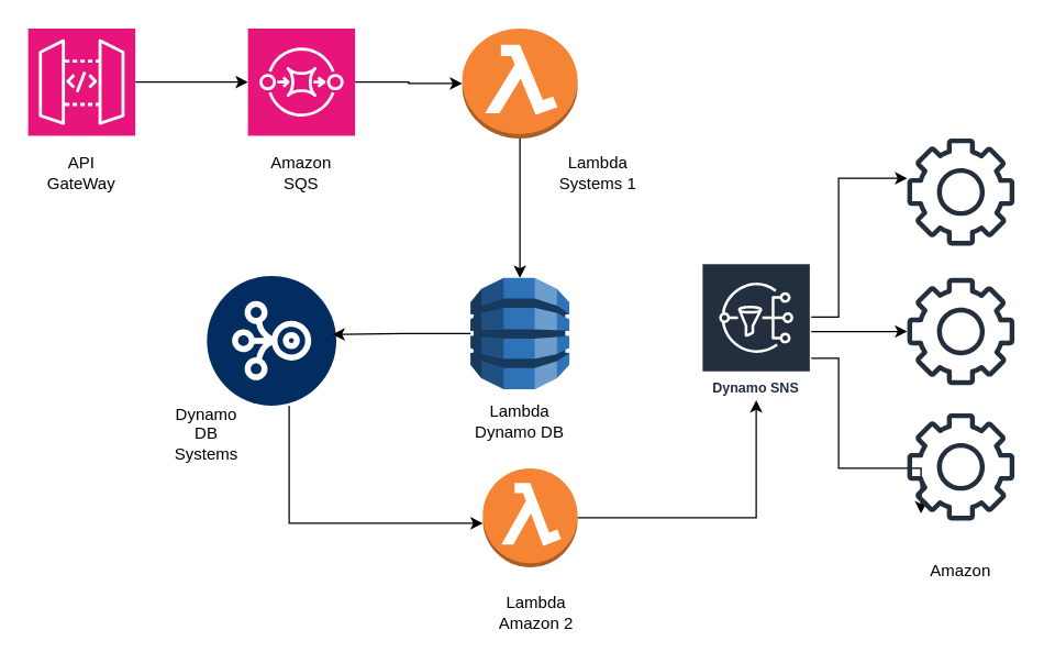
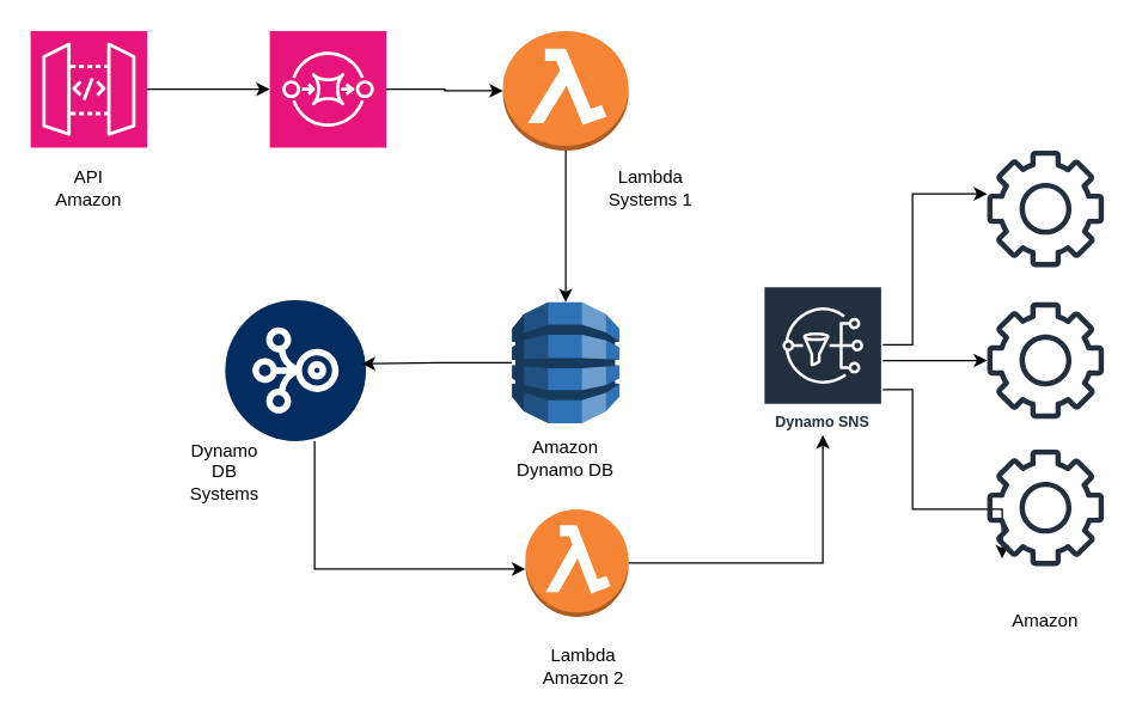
  <mxCell id="0" />
  <mxCell id="1" parent="0" />
  <mxCell id="2" value="" style="edgeStyle=orthogonalEdgeStyle;rounded=0;orthogonalLoop=1;jettySize=auto;html=1;" edge="1" parent="1" source="3" target="4"><mxGeometry relative="1" as="geometry" /></mxCell>
  <mxCell id="3" value="" style="sketch=0;points=[[0,0,0],[0.25,0,0],[0.5,0,0],[0.75,0,0],[1,0,0],[0,1,0],[0.25,1,0],[0.5,1,0],[0.75,1,0],[1,1,0],[0,0.25,0],[0,0.5,0],[0,0.75,0],[1,0.25,0],[1,0.5,0],[1,0.75,0]];outlineConnect=0;fontColor=#232F3E;fillColor=#E7157B;strokeColor=#ffffff;dashed=0;verticalLabelPosition=bottom;verticalAlign=top;align=center;html=1;fontSize=12;fontStyle=0;aspect=fixed;shape=mxgraph.aws4.resourceIcon;resIcon=mxgraph.aws4.api_gateway;" vertex="1" parent="1"><mxGeometry x="20" y="20" width="78" height="78" as="geometry" /></mxCell>
  <mxCell id="4" value="" style="sketch=0;points=[[0,0,0],[0.25,0,0],[0.5,0,0],[0.75,0,0],[1,0,0],[0,1,0],[0.25,1,0],[0.5,1,0],[0.75,1,0],[1,1,0],[0,0.25,0],[0,0.5,0],[0,0.75,0],[1,0.25,0],[1,0.5,0],[1,0.75,0]];outlineConnect=0;fontColor=#232F3E;fillColor=#E7157B;strokeColor=#ffffff;dashed=0;verticalLabelPosition=bottom;verticalAlign=top;align=center;html=1;fontSize=12;fontStyle=0;aspect=fixed;shape=mxgraph.aws4.resourceIcon;resIcon=mxgraph.aws4.sqs;" vertex="1" parent="1"><mxGeometry x="180" y="20" width="78" height="78" as="geometry" /></mxCell>
  <mxCell id="5" style="edgeStyle=orthogonalEdgeStyle;rounded=0;orthogonalLoop=1;jettySize=auto;html=1;" edge="1" parent="1" source="6" target="7"><mxGeometry relative="1" as="geometry" /></mxCell>
  <mxCell id="6" value="" style="outlineConnect=0;dashed=0;verticalLabelPosition=bottom;verticalAlign=top;align=center;html=1;shape=mxgraph.aws3.lambda_function;fillColor=#F58534;gradientColor=none;" vertex="1" parent="1"><mxGeometry x="336" y="20" width="84" height="80" as="geometry" /></mxCell>
  <mxCell id="7" value="" style="outlineConnect=0;dashed=0;verticalLabelPosition=bottom;verticalAlign=top;align=center;html=1;shape=mxgraph.aws3.dynamo_db;fillColor=#2E73B8;gradientColor=none;" vertex="1" parent="1"><mxGeometry x="342" y="201.5" width="72" height="81" as="geometry" /></mxCell>
  <mxCell id="8" style="edgeStyle=orthogonalEdgeStyle;rounded=0;orthogonalLoop=1;jettySize=auto;html=1;" edge="1" parent="1" source="11" target="14"><mxGeometry relative="1" as="geometry" /></mxCell>
  <mxCell id="9" style="edgeStyle=orthogonalEdgeStyle;rounded=0;orthogonalLoop=1;jettySize=auto;html=1;" edge="1" parent="1" source="11" target="16"><mxGeometry relative="1" as="geometry"><Array as="points"><mxPoint x="610" y="230" /><mxPoint x="610" y="129" /></Array></mxGeometry></mxCell>
  <mxCell id="10" style="edgeStyle=orthogonalEdgeStyle;rounded=0;orthogonalLoop=1;jettySize=auto;html=1;" edge="1" parent="1" source="11"><mxGeometry relative="1" as="geometry"><mxPoint x="570" y="230" as="sourcePoint" /><mxPoint x="670" y="373" as="targetPoint" /><Array as="points"><mxPoint x="610" y="260" /><mxPoint x="610" y="340" /><mxPoint x="670" y="340" /></Array></mxGeometry></mxCell>
  <mxCell id="11" value="Dynamo SNS" style="sketch=0;outlineConnect=0;fontColor=#232F3E;gradientColor=none;strokeColor=#ffffff;fillColor=#232F3E;dashed=0;verticalLabelPosition=middle;verticalAlign=bottom;align=center;html=1;whiteSpace=wrap;fontSize=10;fontStyle=1;spacing=3;shape=mxgraph.aws4.productIcon;prIcon=mxgraph.aws4.sns;" vertex="1" parent="1"><mxGeometry x="510" y="190.5" width="80" height="100" as="geometry" /></mxCell>
  <mxCell id="12" style="edgeStyle=orthogonalEdgeStyle;rounded=0;orthogonalLoop=1;jettySize=auto;html=1;" edge="1" parent="1" source="13" target="18"><mxGeometry relative="1" as="geometry"><Array as="points"><mxPoint x="210" y="380" /></Array></mxGeometry></mxCell>
  <mxCell id="13" value="" style="verticalLabelPosition=bottom;aspect=fixed;html=1;shape=mxgraph.salesforce.stream2;" vertex="1" parent="1"><mxGeometry x="150" y="200" width="94.5" height="94.5" as="geometry" /></mxCell>
  <mxCell id="14" value="" style="sketch=0;outlineConnect=0;fontColor=#232F3E;gradientColor=none;fillColor=#232F3D;strokeColor=none;dashed=0;verticalLabelPosition=bottom;verticalAlign=top;align=center;html=1;fontSize=12;fontStyle=0;aspect=fixed;pointerEvents=1;shape=mxgraph.aws4.gear;" vertex="1" parent="1"><mxGeometry x="660" y="201.5" width="78" height="78" as="geometry" /></mxCell>
  <mxCell id="15" value="" style="sketch=0;outlineConnect=0;fontColor=#232F3E;gradientColor=none;fillColor=#232F3D;strokeColor=none;dashed=0;verticalLabelPosition=bottom;verticalAlign=top;align=center;html=1;fontSize=12;fontStyle=0;aspect=fixed;pointerEvents=1;shape=mxgraph.aws4.gear;" vertex="1" parent="1"><mxGeometry x="660" y="300" width="78" height="78" as="geometry" /></mxCell>
  <mxCell id="16" value="" style="sketch=0;outlineConnect=0;fontColor=#232F3E;gradientColor=none;fillColor=#232F3D;strokeColor=none;dashed=0;verticalLabelPosition=bottom;verticalAlign=top;align=center;html=1;fontSize=12;fontStyle=0;aspect=fixed;pointerEvents=1;shape=mxgraph.aws4.gear;" vertex="1" parent="1"><mxGeometry x="660" y="100" width="78" height="78" as="geometry" /></mxCell>
  <mxCell id="17" style="edgeStyle=orthogonalEdgeStyle;rounded=0;orthogonalLoop=1;jettySize=auto;html=1;" edge="1" parent="1" source="18" target="11"><mxGeometry relative="1" as="geometry" /></mxCell>
  <mxCell id="18" value="" style="outlineConnect=0;dashed=0;verticalLabelPosition=bottom;verticalAlign=top;align=center;html=1;shape=mxgraph.aws3.lambda_function;fillColor=#F58534;gradientColor=none;" vertex="1" parent="1"><mxGeometry x="351" y="340" width="69" height="72" as="geometry" /></mxCell>
  <mxCell id="19" style="edgeStyle=orthogonalEdgeStyle;rounded=0;orthogonalLoop=1;jettySize=auto;html=1;entryX=0;entryY=0.5;entryDx=0;entryDy=0;entryPerimeter=0;" edge="1" parent="1" source="4" target="6"><mxGeometry relative="1" as="geometry" /></mxCell>
  <mxCell id="20" style="edgeStyle=orthogonalEdgeStyle;rounded=0;orthogonalLoop=1;jettySize=auto;html=1;exitX=0;exitY=0.5;exitDx=0;exitDy=0;exitPerimeter=0;entryX=0.97;entryY=0.452;entryDx=0;entryDy=0;entryPerimeter=0;" edge="1" parent="1" source="7" target="13"><mxGeometry relative="1" as="geometry"><mxPoint x="270" y="240" as="targetPoint" /></mxGeometry></mxCell>
- <mxCell id="21" value="API GateWay" style="text;strokeColor=none;align=center;fillColor=none;html=1;verticalAlign=middle;whiteSpace=wrap;rounded=0;" vertex="1" parent="1"><mxGeometry x="29" y="110" width="60" height="30" as="geometry" /></mxCell>
+ <mxCell id="21" value="API Amazon" style="text;strokeColor=none;align=center;fillColor=none;html=1;verticalAlign=middle;whiteSpace=wrap;rounded=0;" vertex="1" parent="1"><mxGeometry x="29" y="110" width="60" height="30" as="geometry" /></mxCell>
  <mxCell id="22" value="Dynamo DB Systems" style="text;strokeColor=none;align=center;fillColor=none;html=1;verticalAlign=middle;whiteSpace=wrap;rounded=0;" vertex="1" parent="1"><mxGeometry x="120" y="300" width="60" height="30" as="geometry" /></mxCell>
- <mxCell id="23" value="Amazon SQS" style="text;strokeColor=none;align=center;fillColor=none;html=1;verticalAlign=middle;whiteSpace=wrap;rounded=0;" vertex="1" parent="1"><mxGeometry x="189" y="110" width="60" height="30" as="geometry" /></mxCell>
- <mxCell id="24" value="Lambda Dynamo DB" style="text;strokeColor=none;align=center;fillColor=none;html=1;verticalAlign=middle;whiteSpace=wrap;rounded=0;" vertex="1" parent="1"><mxGeometry x="332" y="290.5" width="92" height="30" as="geometry" /></mxCell>
+ <mxCell id="24" value="Amazon Dynamo DB" style="text;strokeColor=none;align=center;fillColor=none;html=1;verticalAlign=middle;whiteSpace=wrap;rounded=0;" vertex="1" parent="1"><mxGeometry x="332" y="290.5" width="92" height="30" as="geometry" /></mxCell>
  <mxCell id="25" value="Lambda Amazon 2" style="text;strokeColor=none;align=center;fillColor=none;html=1;verticalAlign=middle;whiteSpace=wrap;rounded=0;" vertex="1" parent="1"><mxGeometry x="360" y="430" width="60" height="30" as="geometry" /></mxCell>
  <mxCell id="26" value="Amazon" style="text;strokeColor=none;align=center;fillColor=none;html=1;verticalAlign=middle;whiteSpace=wrap;rounded=0;" vertex="1" parent="1"><mxGeometry x="669" y="400" width="60" height="30" as="geometry" /></mxCell>
  <mxCell id="27" value="Lambda Systems 1" style="text;strokeColor=none;align=center;fillColor=none;html=1;verticalAlign=middle;whiteSpace=wrap;rounded=0;" vertex="1" parent="1"><mxGeometry x="405" y="110" width="60" height="30" as="geometry" /></mxCell>
